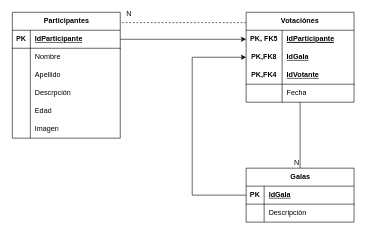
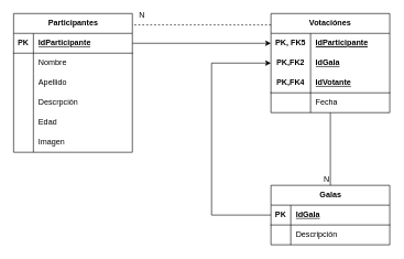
  <mxCell id="0" />
  <mxCell id="1" parent="0" />
  <mxCell id="2" value="Participantes" style="shape=table;startSize=30;container=1;collapsible=1;childLayout=tableLayout;fixedRows=1;rowLines=0;fontStyle=1;align=center;resizeLast=1;html=1;" vertex="1" parent="1"><mxGeometry x="20" y="20" width="180" height="210" as="geometry" /></mxCell>
  <mxCell id="3" value="" style="shape=tableRow;horizontal=0;startSize=0;swimlaneHead=0;swimlaneBody=0;fillColor=none;collapsible=0;dropTarget=0;points=[[0,0.5],[1,0.5]];portConstraint=eastwest;top=0;left=0;right=0;bottom=1;" vertex="1" parent="2"><mxGeometry y="30" width="180" height="30" as="geometry" /></mxCell>
  <mxCell id="4" value="PK" style="shape=partialRectangle;connectable=0;fillColor=none;top=0;left=0;bottom=0;right=0;fontStyle=1;overflow=hidden;whiteSpace=wrap;html=1;" vertex="1" parent="3"><mxGeometry width="30" height="30" as="geometry"><mxRectangle width="30" height="30" as="alternateBounds" /></mxGeometry></mxCell>
  <mxCell id="5" value="IdParticipante" style="shape=partialRectangle;connectable=0;fillColor=none;top=0;left=0;bottom=0;right=0;align=left;spacingLeft=6;fontStyle=5;overflow=hidden;whiteSpace=wrap;html=1;" vertex="1" parent="3"><mxGeometry x="30" width="150" height="30" as="geometry"><mxRectangle width="150" height="30" as="alternateBounds" /></mxGeometry></mxCell>
  <mxCell id="6" value="" style="shape=tableRow;horizontal=0;startSize=0;swimlaneHead=0;swimlaneBody=0;fillColor=none;collapsible=0;dropTarget=0;points=[[0,0.5],[1,0.5]];portConstraint=eastwest;top=0;left=0;right=0;bottom=0;" vertex="1" parent="2"><mxGeometry y="60" width="180" height="30" as="geometry" /></mxCell>
  <mxCell id="7" value="" style="shape=partialRectangle;connectable=0;fillColor=none;top=0;left=0;bottom=0;right=0;editable=1;overflow=hidden;whiteSpace=wrap;html=1;" vertex="1" parent="6"><mxGeometry width="30" height="30" as="geometry"><mxRectangle width="30" height="30" as="alternateBounds" /></mxGeometry></mxCell>
  <mxCell id="8" value="Nombre" style="shape=partialRectangle;connectable=0;fillColor=none;top=0;left=0;bottom=0;right=0;align=left;spacingLeft=6;overflow=hidden;whiteSpace=wrap;html=1;" vertex="1" parent="6"><mxGeometry x="30" width="150" height="30" as="geometry"><mxRectangle width="150" height="30" as="alternateBounds" /></mxGeometry></mxCell>
  <mxCell id="9" value="" style="shape=tableRow;horizontal=0;startSize=0;swimlaneHead=0;swimlaneBody=0;fillColor=none;collapsible=0;dropTarget=0;points=[[0,0.5],[1,0.5]];portConstraint=eastwest;top=0;left=0;right=0;bottom=0;" vertex="1" parent="2"><mxGeometry y="90" width="180" height="30" as="geometry" /></mxCell>
  <mxCell id="10" value="" style="shape=partialRectangle;connectable=0;fillColor=none;top=0;left=0;bottom=0;right=0;editable=1;overflow=hidden;whiteSpace=wrap;html=1;" vertex="1" parent="9"><mxGeometry width="30" height="30" as="geometry"><mxRectangle width="30" height="30" as="alternateBounds" /></mxGeometry></mxCell>
  <mxCell id="11" value="Apellido" style="shape=partialRectangle;connectable=0;fillColor=none;top=0;left=0;bottom=0;right=0;align=left;spacingLeft=6;overflow=hidden;whiteSpace=wrap;html=1;" vertex="1" parent="9"><mxGeometry x="30" width="150" height="30" as="geometry"><mxRectangle width="150" height="30" as="alternateBounds" /></mxGeometry></mxCell>
  <mxCell id="12" value="" style="shape=tableRow;horizontal=0;startSize=0;swimlaneHead=0;swimlaneBody=0;fillColor=none;collapsible=0;dropTarget=0;points=[[0,0.5],[1,0.5]];portConstraint=eastwest;top=0;left=0;right=0;bottom=0;" vertex="1" parent="2"><mxGeometry y="120" width="180" height="30" as="geometry" /></mxCell>
  <mxCell id="13" value="" style="shape=partialRectangle;connectable=0;fillColor=none;top=0;left=0;bottom=0;right=0;editable=1;overflow=hidden;whiteSpace=wrap;html=1;" vertex="1" parent="12"><mxGeometry width="30" height="30" as="geometry"><mxRectangle width="30" height="30" as="alternateBounds" /></mxGeometry></mxCell>
  <mxCell id="14" value="Descrpción" style="shape=partialRectangle;connectable=0;fillColor=none;top=0;left=0;bottom=0;right=0;align=left;spacingLeft=6;overflow=hidden;whiteSpace=wrap;html=1;" vertex="1" parent="12"><mxGeometry x="30" width="150" height="30" as="geometry"><mxRectangle width="150" height="30" as="alternateBounds" /></mxGeometry></mxCell>
  <mxCell id="15" style="shape=tableRow;horizontal=0;startSize=0;swimlaneHead=0;swimlaneBody=0;fillColor=none;collapsible=0;dropTarget=0;points=[[0,0.5],[1,0.5]];portConstraint=eastwest;top=0;left=0;right=0;bottom=0;" vertex="1" parent="2"><mxGeometry y="150" width="180" height="30" as="geometry" /></mxCell>
  <mxCell id="16" style="shape=partialRectangle;connectable=0;fillColor=none;top=0;left=0;bottom=0;right=0;editable=1;overflow=hidden;whiteSpace=wrap;html=1;" vertex="1" parent="15"><mxGeometry width="30" height="30" as="geometry"><mxRectangle width="30" height="30" as="alternateBounds" /></mxGeometry></mxCell>
  <mxCell id="17" value="Edad" style="shape=partialRectangle;connectable=0;fillColor=none;top=0;left=0;bottom=0;right=0;align=left;spacingLeft=6;overflow=hidden;whiteSpace=wrap;html=1;" vertex="1" parent="15"><mxGeometry x="30" width="150" height="30" as="geometry"><mxRectangle width="150" height="30" as="alternateBounds" /></mxGeometry></mxCell>
  <mxCell id="18" style="shape=tableRow;horizontal=0;startSize=0;swimlaneHead=0;swimlaneBody=0;fillColor=none;collapsible=0;dropTarget=0;points=[[0,0.5],[1,0.5]];portConstraint=eastwest;top=0;left=0;right=0;bottom=0;" vertex="1" parent="2"><mxGeometry y="180" width="180" height="30" as="geometry" /></mxCell>
  <mxCell id="19" style="shape=partialRectangle;connectable=0;fillColor=none;top=0;left=0;bottom=0;right=0;editable=1;overflow=hidden;whiteSpace=wrap;html=1;" vertex="1" parent="18"><mxGeometry width="30" height="30" as="geometry"><mxRectangle width="30" height="30" as="alternateBounds" /></mxGeometry></mxCell>
  <mxCell id="20" value="Imagen" style="shape=partialRectangle;connectable=0;fillColor=none;top=0;left=0;bottom=0;right=0;align=left;spacingLeft=6;overflow=hidden;whiteSpace=wrap;html=1;" vertex="1" parent="18"><mxGeometry x="30" width="150" height="30" as="geometry"><mxRectangle width="150" height="30" as="alternateBounds" /></mxGeometry></mxCell>
  <mxCell id="21" value="Galas" style="shape=table;startSize=30;container=1;collapsible=1;childLayout=tableLayout;fixedRows=1;rowLines=0;fontStyle=1;align=center;resizeLast=1;html=1;" vertex="1" parent="1"><mxGeometry x="410" y="280" width="180" height="90" as="geometry" /></mxCell>
  <mxCell id="22" value="" style="shape=tableRow;horizontal=0;startSize=0;swimlaneHead=0;swimlaneBody=0;fillColor=none;collapsible=0;dropTarget=0;points=[[0,0.5],[1,0.5]];portConstraint=eastwest;top=0;left=0;right=0;bottom=1;" vertex="1" parent="21"><mxGeometry y="30" width="180" height="30" as="geometry" /></mxCell>
  <mxCell id="23" value="PK" style="shape=partialRectangle;connectable=0;fillColor=none;top=0;left=0;bottom=0;right=0;fontStyle=1;overflow=hidden;whiteSpace=wrap;html=1;" vertex="1" parent="22"><mxGeometry width="30" height="30" as="geometry"><mxRectangle width="30" height="30" as="alternateBounds" /></mxGeometry></mxCell>
  <mxCell id="24" value="IdGala" style="shape=partialRectangle;connectable=0;fillColor=none;top=0;left=0;bottom=0;right=0;align=left;spacingLeft=6;fontStyle=5;overflow=hidden;whiteSpace=wrap;html=1;" vertex="1" parent="22"><mxGeometry x="30" width="150" height="30" as="geometry"><mxRectangle width="150" height="30" as="alternateBounds" /></mxGeometry></mxCell>
  <mxCell id="25" value="" style="shape=tableRow;horizontal=0;startSize=0;swimlaneHead=0;swimlaneBody=0;fillColor=none;collapsible=0;dropTarget=0;points=[[0,0.5],[1,0.5]];portConstraint=eastwest;top=0;left=0;right=0;bottom=0;" vertex="1" parent="21"><mxGeometry y="60" width="180" height="30" as="geometry" /></mxCell>
  <mxCell id="26" value="" style="shape=partialRectangle;connectable=0;fillColor=none;top=0;left=0;bottom=0;right=0;editable=1;overflow=hidden;whiteSpace=wrap;html=1;" vertex="1" parent="25"><mxGeometry width="30" height="30" as="geometry"><mxRectangle width="30" height="30" as="alternateBounds" /></mxGeometry></mxCell>
  <mxCell id="27" value="Descripción" style="shape=partialRectangle;connectable=0;fillColor=none;top=0;left=0;bottom=0;right=0;align=left;spacingLeft=6;overflow=hidden;whiteSpace=wrap;html=1;" vertex="1" parent="25"><mxGeometry x="30" width="150" height="30" as="geometry"><mxRectangle width="150" height="30" as="alternateBounds" /></mxGeometry></mxCell>
  <mxCell id="28" value="&lt;span style=&quot;text-wrap-mode: nowrap;&quot;&gt;Votaciónes&lt;/span&gt;" style="shape=table;startSize=30;container=1;collapsible=1;childLayout=tableLayout;fixedRows=1;rowLines=0;fontStyle=1;align=center;resizeLast=1;html=1;whiteSpace=wrap;" vertex="1" parent="1"><mxGeometry x="410" y="20" width="180" height="150" as="geometry" /></mxCell>
  <mxCell id="29" style="shape=tableRow;horizontal=0;startSize=0;swimlaneHead=0;swimlaneBody=0;fillColor=none;collapsible=0;dropTarget=0;points=[[0,0.5],[1,0.5]];portConstraint=eastwest;top=0;left=0;right=0;bottom=0;html=1;" vertex="1" parent="28"><mxGeometry y="30" width="180" height="30" as="geometry" /></mxCell>
  <mxCell id="30" value="PK, FK5" style="shape=partialRectangle;connectable=0;fillColor=none;top=0;left=0;bottom=0;right=0;fontStyle=1;overflow=hidden;html=1;whiteSpace=wrap;" vertex="1" parent="29"><mxGeometry width="60" height="30" as="geometry"><mxRectangle width="60" height="30" as="alternateBounds" /></mxGeometry></mxCell>
  <mxCell id="31" value="&lt;span style=&quot;color: rgb(0, 0, 0); font-family: Helvetica; font-size: 12px; font-style: normal; font-variant-ligatures: normal; font-variant-caps: normal; font-weight: 700; letter-spacing: normal; orphans: 2; text-align: left; text-indent: 0px; text-transform: none; widows: 2; word-spacing: 0px; -webkit-text-stroke-width: 0px; white-space: normal; background-color: rgb(251, 251, 251); text-decoration: underline; float: none; display: inline !important;&quot;&gt;IdParticipante&lt;/span&gt;" style="shape=partialRectangle;connectable=0;fillColor=none;top=0;left=0;bottom=0;right=0;align=left;spacingLeft=6;fontStyle=5;overflow=hidden;html=1;whiteSpace=wrap;" vertex="1" parent="29"><mxGeometry x="60" width="120" height="30" as="geometry"><mxRectangle width="120" height="30" as="alternateBounds" /></mxGeometry></mxCell>
  <mxCell id="32" value="" style="shape=tableRow;horizontal=0;startSize=0;swimlaneHead=0;swimlaneBody=0;fillColor=none;collapsible=0;dropTarget=0;points=[[0,0.5],[1,0.5]];portConstraint=eastwest;top=0;left=0;right=0;bottom=0;html=1;" vertex="1" parent="28"><mxGeometry y="60" width="180" height="30" as="geometry" /></mxCell>
- <mxCell id="33" value="PK,FK8" style="shape=partialRectangle;connectable=0;fillColor=none;top=0;left=0;bottom=0;right=0;fontStyle=1;overflow=hidden;html=1;whiteSpace=wrap;" vertex="1" parent="32"><mxGeometry width="60" height="30" as="geometry"><mxRectangle width="60" height="30" as="alternateBounds" /></mxGeometry></mxCell>
+ <mxCell id="33" value="PK,FK2" style="shape=partialRectangle;connectable=0;fillColor=none;top=0;left=0;bottom=0;right=0;fontStyle=1;overflow=hidden;html=1;whiteSpace=wrap;" vertex="1" parent="32"><mxGeometry width="60" height="30" as="geometry"><mxRectangle width="60" height="30" as="alternateBounds" /></mxGeometry></mxCell>
  <mxCell id="34" value="IdGala" style="shape=partialRectangle;connectable=0;fillColor=none;top=0;left=0;bottom=0;right=0;align=left;spacingLeft=6;fontStyle=5;overflow=hidden;html=1;whiteSpace=wrap;" vertex="1" parent="32"><mxGeometry x="60" width="120" height="30" as="geometry"><mxRectangle width="120" height="30" as="alternateBounds" /></mxGeometry></mxCell>
  <mxCell id="35" value="" style="shape=tableRow;horizontal=0;startSize=0;swimlaneHead=0;swimlaneBody=0;fillColor=none;collapsible=0;dropTarget=0;points=[[0,0.5],[1,0.5]];portConstraint=eastwest;top=0;left=0;right=0;bottom=1;html=1;" vertex="1" parent="28"><mxGeometry y="90" width="180" height="30" as="geometry" /></mxCell>
  <mxCell id="36" value="PK,FK4" style="shape=partialRectangle;connectable=0;fillColor=none;top=0;left=0;bottom=0;right=0;fontStyle=1;overflow=hidden;html=1;whiteSpace=wrap;" vertex="1" parent="35"><mxGeometry width="60" height="30" as="geometry"><mxRectangle width="60" height="30" as="alternateBounds" /></mxGeometry></mxCell>
  <mxCell id="37" value="IdVotante" style="shape=partialRectangle;connectable=0;fillColor=none;top=0;left=0;bottom=0;right=0;align=left;spacingLeft=6;fontStyle=5;overflow=hidden;html=1;whiteSpace=wrap;" vertex="1" parent="35"><mxGeometry x="60" width="120" height="30" as="geometry"><mxRectangle width="120" height="30" as="alternateBounds" /></mxGeometry></mxCell>
  <mxCell id="38" value="" style="shape=tableRow;horizontal=0;startSize=0;swimlaneHead=0;swimlaneBody=0;fillColor=none;collapsible=0;dropTarget=0;points=[[0,0.5],[1,0.5]];portConstraint=eastwest;top=0;left=0;right=0;bottom=0;html=1;" vertex="1" parent="28"><mxGeometry y="120" width="180" height="30" as="geometry" /></mxCell>
  <mxCell id="39" value="" style="shape=partialRectangle;connectable=0;fillColor=none;top=0;left=0;bottom=0;right=0;editable=1;overflow=hidden;html=1;whiteSpace=wrap;" vertex="1" parent="38"><mxGeometry width="60" height="30" as="geometry"><mxRectangle width="60" height="30" as="alternateBounds" /></mxGeometry></mxCell>
  <mxCell id="40" value="Fecha" style="shape=partialRectangle;connectable=0;fillColor=none;top=0;left=0;bottom=0;right=0;align=left;spacingLeft=6;overflow=hidden;html=1;whiteSpace=wrap;" vertex="1" parent="38"><mxGeometry x="60" width="120" height="30" as="geometry"><mxRectangle width="120" height="30" as="alternateBounds" /></mxGeometry></mxCell>
  <mxCell id="41" value="" style="endArrow=none;html=1;rounded=0;entryX=0.5;entryY=0;entryDx=0;entryDy=0;" edge="1" parent="1" target="21"><mxGeometry relative="1" as="geometry"><mxPoint x="500" y="170" as="sourcePoint" /><mxPoint x="600" y="-50" as="targetPoint" /></mxGeometry></mxCell>
  <mxCell id="42" value="N" style="resizable=0;html=1;whiteSpace=wrap;align=right;verticalAlign=bottom;" connectable="0" vertex="1" parent="41"><mxGeometry x="1" relative="1" as="geometry" /></mxCell>
  <mxCell id="43" value="" style="endArrow=none;html=1;rounded=0;entryX=0.998;entryY=0.082;entryDx=0;entryDy=0;entryPerimeter=0;exitX=0;exitY=0.115;exitDx=0;exitDy=0;exitPerimeter=0;dashed=1;" edge="1" parent="1" source="28" target="2"><mxGeometry relative="1" as="geometry"><mxPoint x="240" y="-70" as="sourcePoint" /><mxPoint x="400" y="-70" as="targetPoint" /></mxGeometry></mxCell>
  <mxCell id="44" value="N" style="resizable=0;html=1;whiteSpace=wrap;align=right;verticalAlign=bottom;" connectable="0" vertex="1" parent="43"><mxGeometry x="1" relative="1" as="geometry"><mxPoint x="20" y="-7" as="offset" /></mxGeometry></mxCell>
  <mxCell id="45" value="" style="endArrow=classic;html=1;rounded=0;exitX=0;exitY=0.5;exitDx=0;exitDy=0;entryX=0;entryY=0.5;entryDx=0;entryDy=0;" edge="1" parent="1" source="22" target="32"><mxGeometry width="50" height="50" relative="1" as="geometry"><mxPoint x="320" y="340" as="sourcePoint" /><mxPoint x="407" y="97" as="targetPoint" /><Array as="points"><mxPoint x="320" y="325" /><mxPoint x="320" y="95" /></Array></mxGeometry></mxCell>
  <mxCell id="46" value="" style="endArrow=classic;html=1;rounded=0;exitX=1;exitY=0.5;exitDx=0;exitDy=0;entryX=0;entryY=0.5;entryDx=0;entryDy=0;" edge="1" parent="1" source="3" target="29"><mxGeometry width="50" height="50" relative="1" as="geometry"><mxPoint x="350" y="200" as="sourcePoint" /><mxPoint x="400" y="150" as="targetPoint" /></mxGeometry></mxCell>
